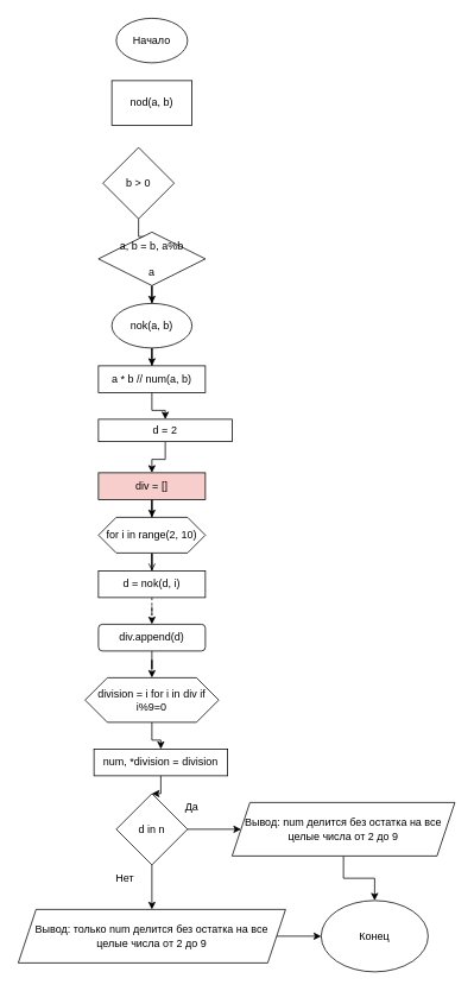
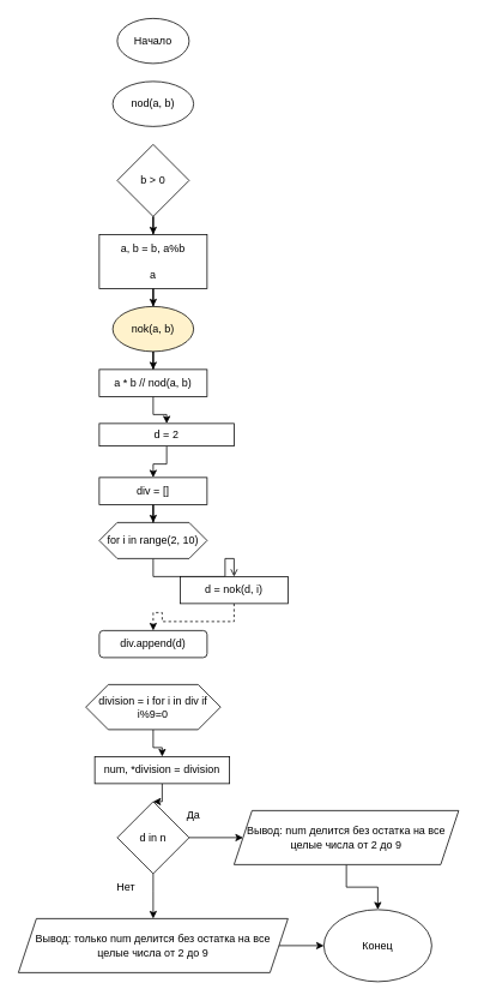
  <mxCell id="0" />
  <mxCell id="1" parent="0" />
  <mxCell id="2" value="Начало" style="ellipse;whiteSpace=wrap;html=1;" vertex="1" parent="1"><mxGeometry x="130" y="20" width="80" height="50" as="geometry" /></mxCell>
- <mxCell id="3" value="nod(a, b)" style="whiteSpace=wrap;html=1;rounded=0;" vertex="1" parent="1"><mxGeometry x="125" y="90" width="90" height="50" as="geometry" /></mxCell>
+ <mxCell id="3" value="nod(a, b)" style="ellipse;whiteSpace=wrap;html=1;" vertex="1" parent="1"><mxGeometry x="125" y="90" width="90" height="50" as="geometry" /></mxCell>
  <mxCell id="4" style="edgeStyle=orthogonalEdgeStyle;rounded=0;orthogonalLoop=1;jettySize=auto;html=1;entryX=0.5;entryY=0;entryDx=0;entryDy=0;" edge="1" parent="1" source="5" target="7"><mxGeometry relative="1" as="geometry" /></mxCell>
- <mxCell id="5" value="b &amp;gt; 0" style="rhombus;whiteSpace=wrap;html=1;" vertex="1" parent="1"><mxGeometry x="115" y="165" width="80" height="80" as="geometry" /></mxCell>
+ <mxCell id="5" value="b &amp;gt; 0" style="rhombus;whiteSpace=wrap;html=1;" vertex="1" parent="1"><mxGeometry x="130" y="160" width="80" height="80" as="geometry" /></mxCell>
  <mxCell id="6" style="edgeStyle=orthogonalEdgeStyle;rounded=0;orthogonalLoop=1;jettySize=auto;html=1;entryX=0.5;entryY=0;entryDx=0;entryDy=0;" edge="1" parent="1" source="7" target="9"><mxGeometry relative="1" as="geometry" /></mxCell>
- <mxCell id="7" value="&lt;div&gt;a, b = b, a%b&lt;/div&gt;&lt;div&gt;&lt;br&gt;&lt;/div&gt;&lt;div&gt;a&lt;br&gt;&lt;/div&gt;" style="rhombus;whiteSpace=wrap;html=1;" vertex="1" parent="1"><mxGeometry x="110" y="260" width="120" height="60" as="geometry" /></mxCell>
+ <mxCell id="7" value="&lt;div&gt;a, b = b, a%b&lt;/div&gt;&lt;div&gt;&lt;br&gt;&lt;/div&gt;&lt;div&gt;a&lt;br&gt;&lt;/div&gt;" style="rounded=0;whiteSpace=wrap;html=1;" vertex="1" parent="1"><mxGeometry x="110" y="260" width="120" height="60" as="geometry" /></mxCell>
  <mxCell id="8" style="edgeStyle=orthogonalEdgeStyle;rounded=0;orthogonalLoop=1;jettySize=auto;html=1;entryX=0.5;entryY=0;entryDx=0;entryDy=0;" edge="1" parent="1" source="9" target="11"><mxGeometry relative="1" as="geometry" /></mxCell>
- <mxCell id="9" value="nok(a, b)" style="ellipse;whiteSpace=wrap;html=1;" vertex="1" parent="1"><mxGeometry x="125" y="340" width="90" height="50" as="geometry" /></mxCell>
+ <mxCell id="9" value="nok(a, b)" style="ellipse;whiteSpace=wrap;html=1;fillColor=#fff2cc;" vertex="1" parent="1"><mxGeometry x="125" y="340" width="90" height="50" as="geometry" /></mxCell>
  <mxCell id="10" style="edgeStyle=orthogonalEdgeStyle;rounded=0;orthogonalLoop=1;jettySize=auto;html=1;entryX=0.5;entryY=0;entryDx=0;entryDy=0;" edge="1" parent="1" source="11" target="15"><mxGeometry relative="1" as="geometry" /></mxCell>
- <mxCell id="11" value="a * b // num(a, b)" style="rounded=0;whiteSpace=wrap;html=1;" vertex="1" parent="1"><mxGeometry x="110" y="410" width="120" height="30" as="geometry" /></mxCell>
+ <mxCell id="11" value="a * b // nod(a, b)" style="rounded=0;whiteSpace=wrap;html=1;" vertex="1" parent="1"><mxGeometry x="110" y="410" width="120" height="30" as="geometry" /></mxCell>
  <mxCell id="12" style="edgeStyle=orthogonalEdgeStyle;rounded=0;orthogonalLoop=1;jettySize=auto;html=1;entryX=0.5;entryY=0;entryDx=0;entryDy=0;endArrow=open;" edge="1" parent="1" source="13" target="19"><mxGeometry relative="1" as="geometry" /></mxCell>
  <mxCell id="13" value="for i in range(2, 10)" style="whiteSpace=wrap;html=1;shape=mxgraph.basic.octagon2;align=center;verticalAlign=middle;dx=15;" vertex="1" parent="1"><mxGeometry x="110" y="580" width="120" height="40" as="geometry" /></mxCell>
  <mxCell id="14" style="edgeStyle=orthogonalEdgeStyle;rounded=0;orthogonalLoop=1;jettySize=auto;html=1;entryX=0.5;entryY=0;entryDx=0;entryDy=0;" edge="1" parent="1" source="15" target="17"><mxGeometry relative="1" as="geometry" /></mxCell>
  <mxCell id="15" value="d = 2" style="rounded=0;whiteSpace=wrap;html=1;" vertex="1" parent="1"><mxGeometry x="110" y="470" width="150" height="25" as="geometry" /></mxCell>
  <mxCell id="16" style="edgeStyle=orthogonalEdgeStyle;rounded=0;orthogonalLoop=1;jettySize=auto;html=1;entryX=0.5;entryY=0;entryDx=0;entryDy=0;entryPerimeter=0;" edge="1" parent="1" source="17" target="13"><mxGeometry relative="1" as="geometry" /></mxCell>
- <mxCell id="17" value="div = []" style="rounded=0;whiteSpace=wrap;html=1;fillColor=#f8cecc;" vertex="1" parent="1"><mxGeometry x="110" y="530" width="120" height="30" as="geometry" /></mxCell>
+ <mxCell id="17" value="div = []" style="rounded=0;whiteSpace=wrap;html=1;" vertex="1" parent="1"><mxGeometry x="110" y="530" width="120" height="30" as="geometry" /></mxCell>
  <mxCell id="18" style="edgeStyle=orthogonalEdgeStyle;rounded=0;orthogonalLoop=1;jettySize=auto;html=1;entryX=0.5;entryY=0;entryDx=0;entryDy=0;dashed=1;" edge="1" parent="1" source="19" target="21"><mxGeometry relative="1" as="geometry" /></mxCell>
- <mxCell id="19" value="d = nok(d, i)" style="rounded=0;whiteSpace=wrap;html=1;" vertex="1" parent="1"><mxGeometry x="110" y="640" width="120" height="30" as="geometry" /></mxCell>
- <mxCell id="20" style="edgeStyle=orthogonalEdgeStyle;rounded=0;orthogonalLoop=1;jettySize=auto;html=1;entryX=0.5;entryY=0;entryDx=0;entryDy=0;entryPerimeter=0;" edge="1" parent="1" source="21" target="23"><mxGeometry relative="1" as="geometry" /></mxCell>
+ <mxCell id="19" value="d = nok(d, i)" style="rounded=0;whiteSpace=wrap;html=1;" vertex="1" parent="1"><mxGeometry x="200" y="640" width="120" height="30" as="geometry" /></mxCell>
  <mxCell id="21" value="div.append(d)" style="whiteSpace=wrap;html=1;rounded=1;" vertex="1" parent="1"><mxGeometry x="110" y="700" width="120" height="30" as="geometry" /></mxCell>
  <mxCell id="22" style="edgeStyle=orthogonalEdgeStyle;rounded=0;orthogonalLoop=1;jettySize=auto;html=1;entryX=0.5;entryY=0;entryDx=0;entryDy=0;" edge="1" parent="1" source="23" target="25"><mxGeometry relative="1" as="geometry" /></mxCell>
  <mxCell id="23" value="division = i for i in div if i%9=0" style="whiteSpace=wrap;html=1;shape=mxgraph.basic.octagon2;align=center;verticalAlign=middle;dx=15;" vertex="1" parent="1"><mxGeometry x="95" y="760" width="150" height="50" as="geometry" /></mxCell>
  <mxCell id="24" style="edgeStyle=orthogonalEdgeStyle;rounded=0;orthogonalLoop=1;jettySize=auto;html=1;" edge="1" parent="1" source="25" target="28"><mxGeometry relative="1" as="geometry" /></mxCell>
  <mxCell id="25" value="num, *division = division" style="rounded=0;whiteSpace=wrap;html=1;" vertex="1" parent="1"><mxGeometry x="105" y="840" width="150" height="30" as="geometry" /></mxCell>
  <mxCell id="26" style="edgeStyle=orthogonalEdgeStyle;rounded=0;orthogonalLoop=1;jettySize=auto;html=1;entryX=0;entryY=0.5;entryDx=0;entryDy=0;" edge="1" parent="1" source="28" target="32"><mxGeometry relative="1" as="geometry"><mxPoint x="260" y="900" as="targetPoint" /><Array as="points" /></mxGeometry></mxCell>
  <mxCell id="27" style="edgeStyle=orthogonalEdgeStyle;rounded=0;orthogonalLoop=1;jettySize=auto;html=1;entryX=0.5;entryY=0;entryDx=0;entryDy=0;" edge="1" parent="1" source="28" target="34"><mxGeometry relative="1" as="geometry"><Array as="points"><mxPoint x="170" y="990" /><mxPoint x="170" y="990" /></Array></mxGeometry></mxCell>
  <mxCell id="28" value="d in n" style="rhombus;whiteSpace=wrap;html=1;" vertex="1" parent="1"><mxGeometry x="130" y="890" width="80" height="80" as="geometry" /></mxCell>
  <mxCell id="29" value="Да" style="text;html=1;strokeColor=none;fillColor=none;align=center;verticalAlign=middle;whiteSpace=wrap;rounded=0;" vertex="1" parent="1"><mxGeometry x="185" y="890" width="60" height="30" as="geometry" /></mxCell>
  <mxCell id="30" value="Нет" style="text;html=1;strokeColor=none;fillColor=none;align=center;verticalAlign=middle;whiteSpace=wrap;rounded=0;" vertex="1" parent="1"><mxGeometry x="110" y="970" width="60" height="30" as="geometry" /></mxCell>
  <mxCell id="31" style="edgeStyle=orthogonalEdgeStyle;rounded=0;orthogonalLoop=1;jettySize=auto;html=1;entryX=0.5;entryY=0;entryDx=0;entryDy=0;" edge="1" parent="1" source="32" target="35"><mxGeometry relative="1" as="geometry" /></mxCell>
  <mxCell id="32" value="Вывод: num делится без остатка на все целые числа от 2 до 9" style="shape=parallelogram;perimeter=parallelogramPerimeter;whiteSpace=wrap;html=1;fixedSize=1;" vertex="1" parent="1"><mxGeometry x="260" y="900" width="250" height="60" as="geometry" /></mxCell>
  <mxCell id="33" style="edgeStyle=orthogonalEdgeStyle;rounded=0;orthogonalLoop=1;jettySize=auto;html=1;entryX=0;entryY=0.5;entryDx=0;entryDy=0;" edge="1" parent="1" source="34" target="35"><mxGeometry relative="1" as="geometry" /></mxCell>
  <mxCell id="34" value="Вывод: только num делится без остатка на все целые числа от 2 до 9" style="shape=parallelogram;perimeter=parallelogramPerimeter;whiteSpace=wrap;html=1;fixedSize=1;" vertex="1" parent="1"><mxGeometry x="20" y="1020" width="300" height="60" as="geometry" /></mxCell>
  <mxCell id="35" value="Конец" style="ellipse;whiteSpace=wrap;html=1;" vertex="1" parent="1"><mxGeometry x="360" y="1010" width="120" height="80" as="geometry" /></mxCell>
